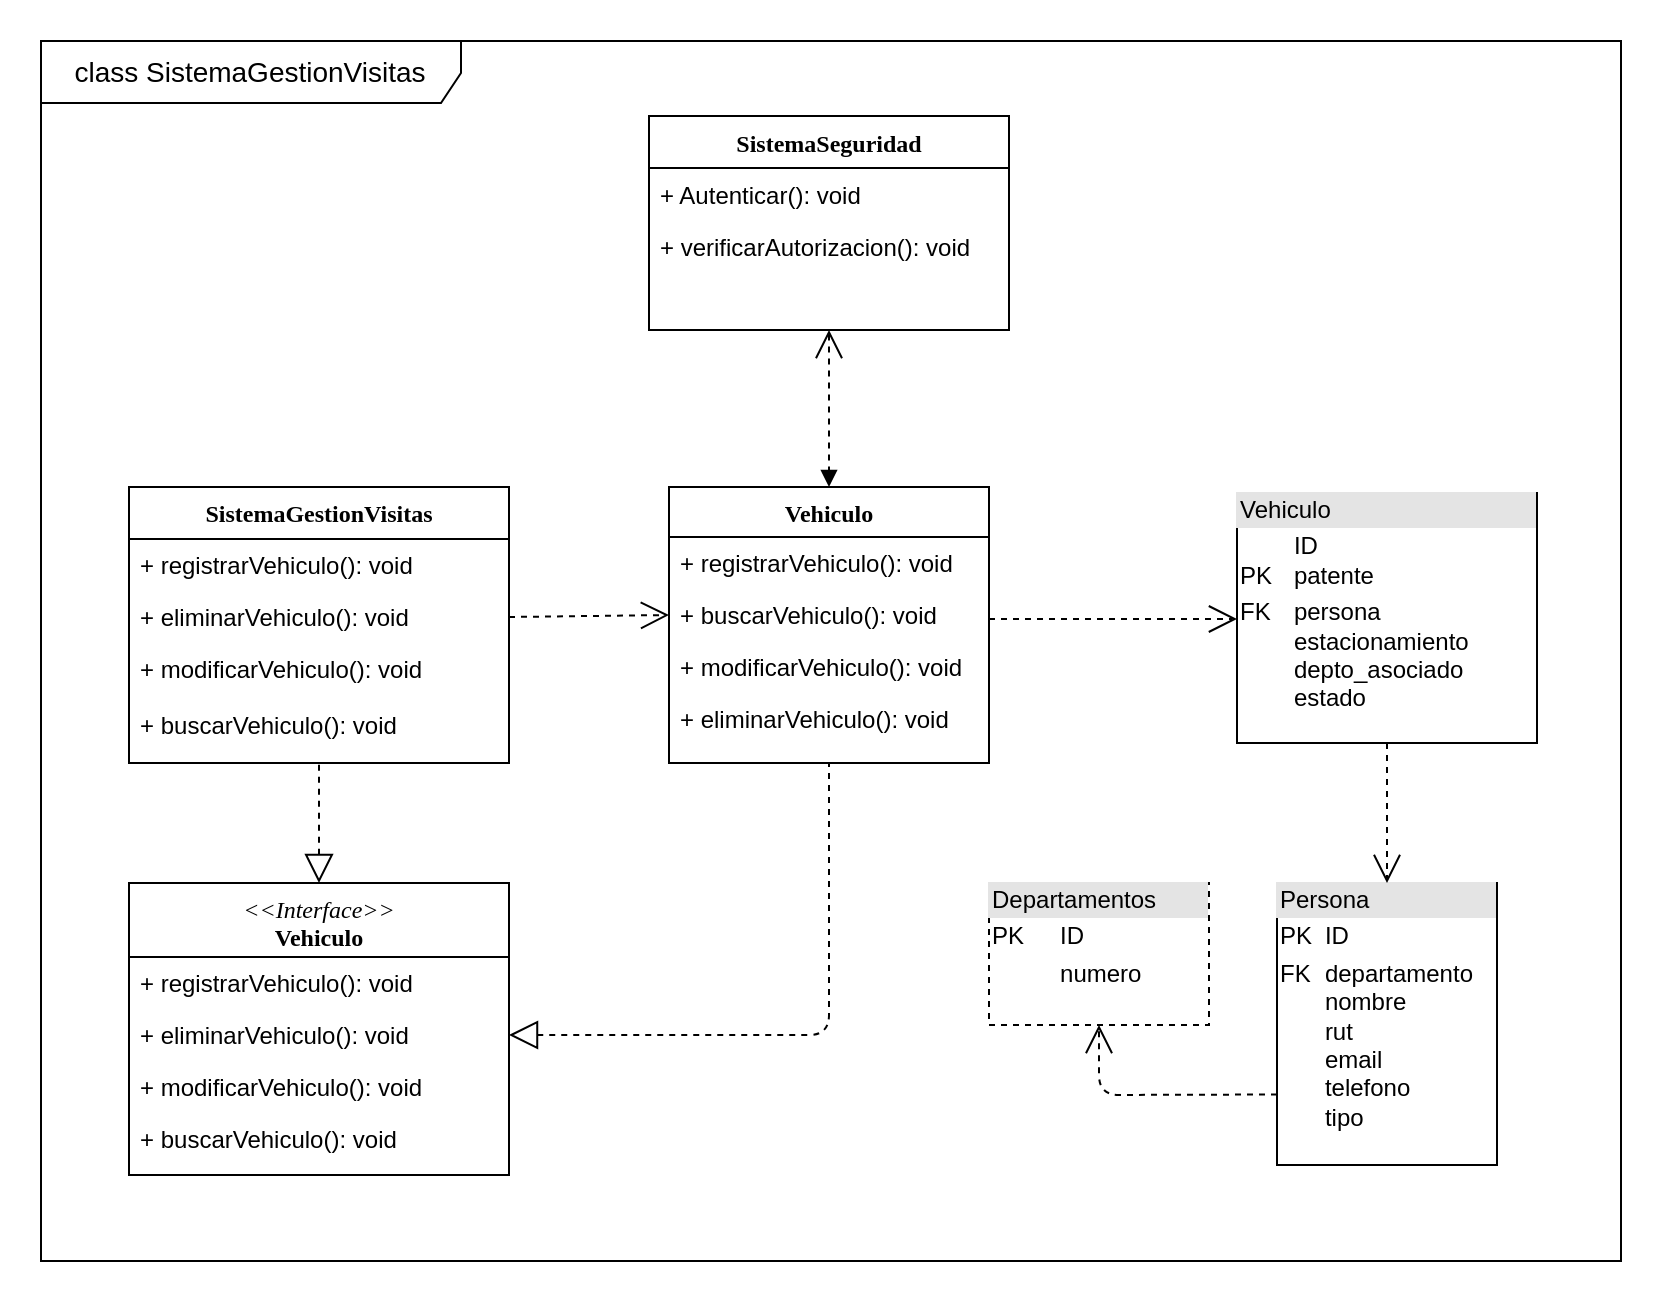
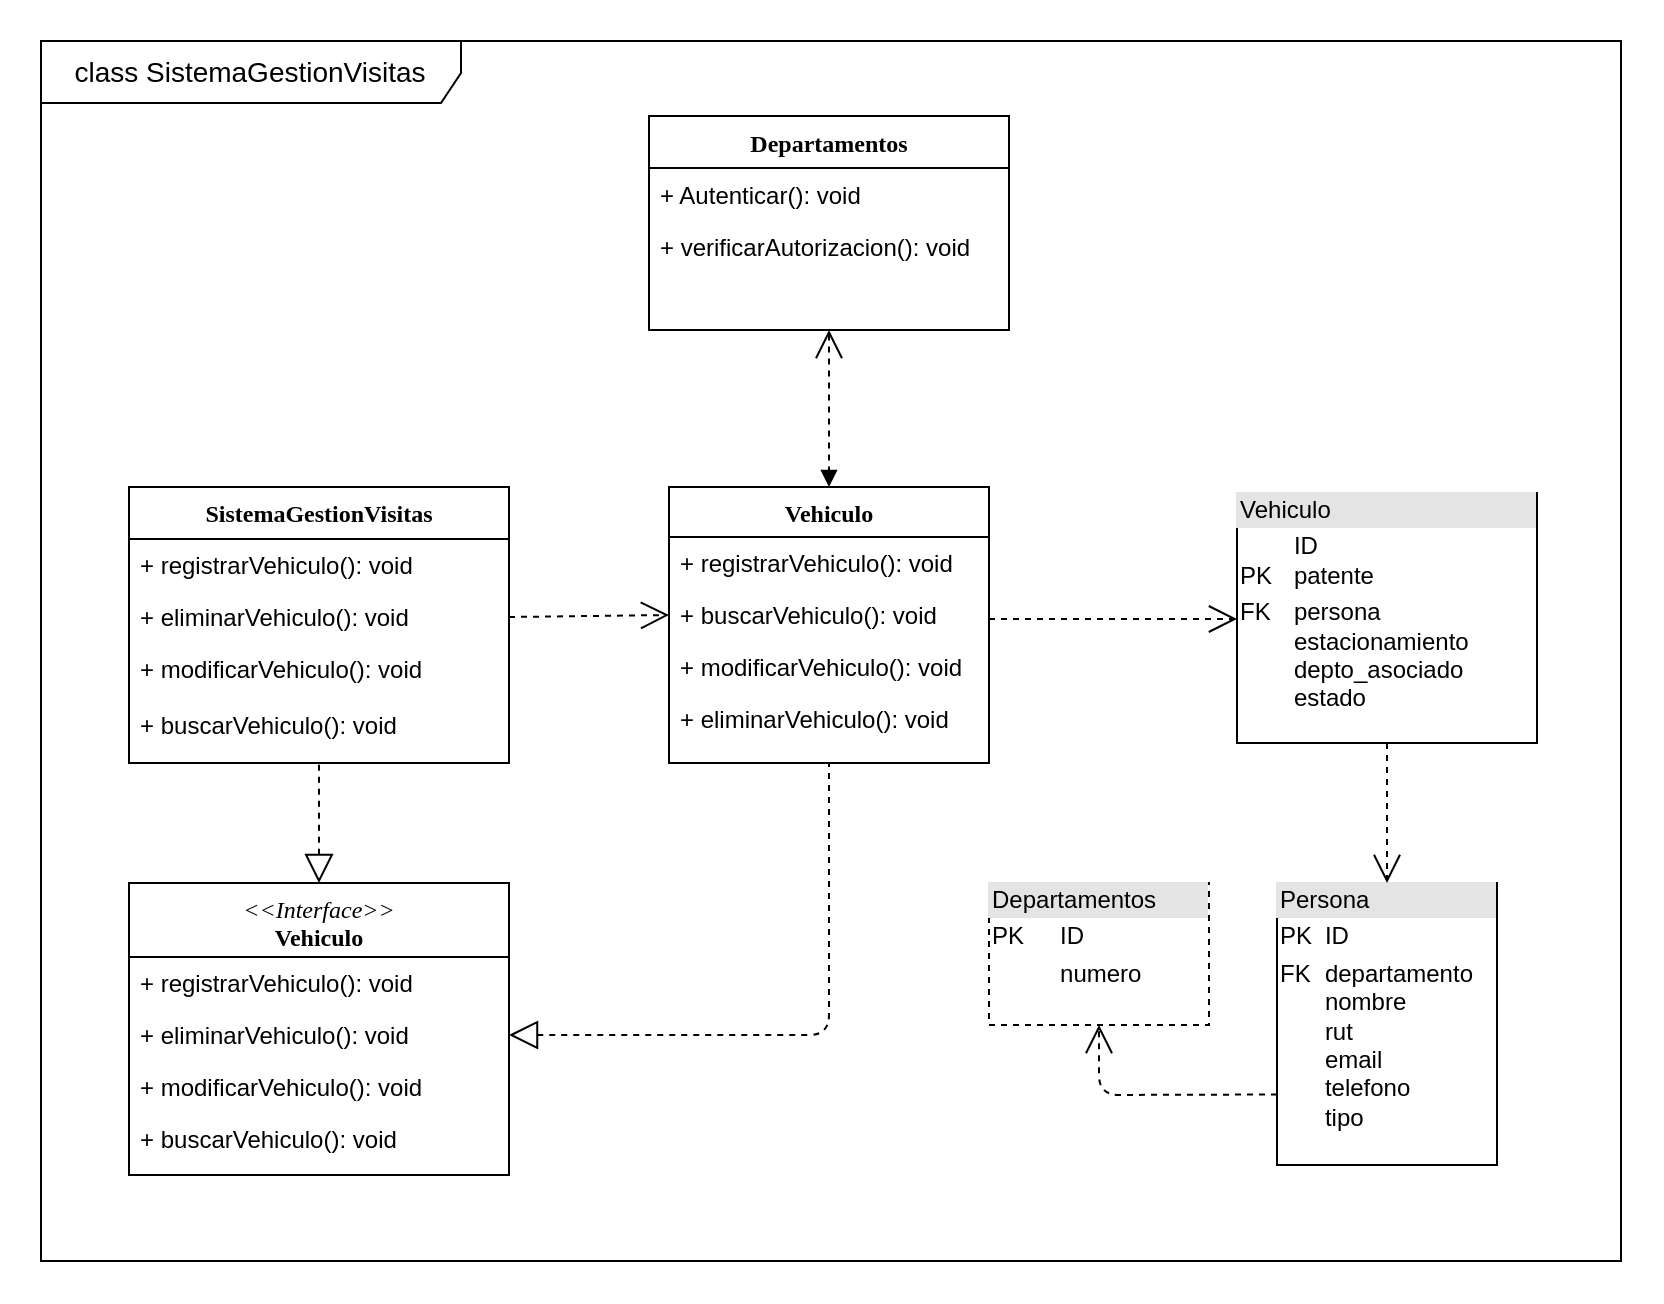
  <mxCell id="0" />
  <mxCell id="1" parent="0" />
  <mxCell id="2" value="&lt;font style=&quot;font-size: 14px&quot;&gt;class SistemaGestionVisitas&lt;/font&gt;" style="shape=umlFrame;whiteSpace=wrap;html=1;width=210;height=31;" parent="1" vertex="1"><mxGeometry x="20" y="20" width="790" height="610" as="geometry" /></mxCell>
- <mxCell id="3" value="SistemaSeguridad" style="swimlane;html=1;fontStyle=1;align=center;verticalAlign=top;childLayout=stackLayout;horizontal=1;startSize=26;horizontalStack=0;resizeParent=1;resizeLast=0;collapsible=1;marginBottom=0;swimlaneFillColor=#ffffff;rounded=0;shadow=0;comic=0;labelBackgroundColor=none;strokeColor=#000000;strokeWidth=1;fillColor=none;fontFamily=Verdana;fontSize=12;fontColor=#000000;" parent="1" vertex="1"><mxGeometry x="324" y="57.5" width="180" height="107" as="geometry" /></mxCell>
+ <mxCell id="3" value="Departamentos" style="swimlane;html=1;fontStyle=1;align=center;verticalAlign=top;childLayout=stackLayout;horizontal=1;startSize=26;horizontalStack=0;resizeParent=1;resizeLast=0;collapsible=1;marginBottom=0;swimlaneFillColor=#ffffff;rounded=0;shadow=0;comic=0;labelBackgroundColor=none;strokeColor=#000000;strokeWidth=1;fillColor=none;fontFamily=Verdana;fontSize=12;fontColor=#000000;" parent="1" vertex="1"><mxGeometry x="324" y="57.5" width="180" height="107" as="geometry" /></mxCell>
  <mxCell id="4" value="+ Autenticar(): void" style="text;html=1;strokeColor=none;fillColor=none;align=left;verticalAlign=top;spacingLeft=4;spacingRight=4;whiteSpace=wrap;overflow=hidden;rotatable=0;points=[[0,0.5],[1,0.5]];portConstraint=eastwest;" parent="3" vertex="1"><mxGeometry y="26" width="180" height="26" as="geometry" /></mxCell>
  <mxCell id="5" value="+ verificarAutorizacion(): void" style="text;html=1;strokeColor=none;fillColor=none;align=left;verticalAlign=top;spacingLeft=4;spacingRight=4;whiteSpace=wrap;overflow=hidden;rotatable=0;points=[[0,0.5],[1,0.5]];portConstraint=eastwest;" parent="3" vertex="1"><mxGeometry y="52" width="180" height="26" as="geometry" /></mxCell>
  <mxCell id="6" value="Vehiculo" style="swimlane;html=1;fontStyle=1;align=center;verticalAlign=top;childLayout=stackLayout;horizontal=1;startSize=25;horizontalStack=0;resizeParent=1;resizeLast=0;collapsible=1;marginBottom=0;swimlaneFillColor=#ffffff;rounded=0;shadow=0;comic=0;labelBackgroundColor=none;strokeColor=#000000;strokeWidth=1;fillColor=none;fontFamily=Verdana;fontSize=12;fontColor=#000000;" parent="1" vertex="1"><mxGeometry x="334" y="243" width="160" height="138" as="geometry" /></mxCell>
  <mxCell id="7" value="+ registrarVehiculo(): void" style="text;html=1;strokeColor=none;fillColor=none;align=left;verticalAlign=top;spacingLeft=4;spacingRight=4;whiteSpace=wrap;overflow=hidden;rotatable=0;points=[[0,0.5],[1,0.5]];portConstraint=eastwest;" parent="6" vertex="1"><mxGeometry y="25" width="160" height="26" as="geometry" /></mxCell>
  <mxCell id="8" value="+ buscarVehiculo(): void" style="text;html=1;strokeColor=none;fillColor=none;align=left;verticalAlign=top;spacingLeft=4;spacingRight=4;whiteSpace=wrap;overflow=hidden;rotatable=0;points=[[0,0.5],[1,0.5]];portConstraint=eastwest;" parent="6" vertex="1"><mxGeometry y="51" width="160" height="26" as="geometry" /></mxCell>
  <mxCell id="9" value="+ modificarVehiculo(): void" style="text;html=1;strokeColor=none;fillColor=none;align=left;verticalAlign=top;spacingLeft=4;spacingRight=4;whiteSpace=wrap;overflow=hidden;rotatable=0;points=[[0,0.5],[1,0.5]];portConstraint=eastwest;" parent="6" vertex="1"><mxGeometry y="77" width="160" height="26" as="geometry" /></mxCell>
  <mxCell id="10" value="+ eliminarVehiculo(): void" style="text;html=1;strokeColor=none;fillColor=none;align=left;verticalAlign=top;spacingLeft=4;spacingRight=4;whiteSpace=wrap;overflow=hidden;rotatable=0;points=[[0,0.5],[1,0.5]];portConstraint=eastwest;" parent="6" vertex="1"><mxGeometry y="103" width="160" height="26" as="geometry" /></mxCell>
  <mxCell id="11" value="SistemaGestionVisitas" style="swimlane;html=1;fontStyle=1;align=center;verticalAlign=top;childLayout=stackLayout;horizontal=1;startSize=26;horizontalStack=0;resizeParent=1;resizeLast=0;collapsible=1;marginBottom=0;swimlaneFillColor=#ffffff;rounded=0;shadow=0;comic=0;labelBackgroundColor=none;strokeColor=#000000;strokeWidth=1;fillColor=none;fontFamily=Verdana;fontSize=12;fontColor=#000000;" parent="1" vertex="1"><mxGeometry x="64" y="243" width="190" height="138" as="geometry" /></mxCell>
  <mxCell id="12" value="+ registrarVehiculo(): void" style="text;html=1;strokeColor=none;fillColor=none;align=left;verticalAlign=top;spacingLeft=4;spacingRight=4;whiteSpace=wrap;overflow=hidden;rotatable=0;points=[[0,0.5],[1,0.5]];portConstraint=eastwest;" parent="11" vertex="1"><mxGeometry y="26" width="190" height="26" as="geometry" /></mxCell>
  <mxCell id="13" value="+ eliminarVehiculo(): void" style="text;html=1;strokeColor=none;fillColor=none;align=left;verticalAlign=top;spacingLeft=4;spacingRight=4;whiteSpace=wrap;overflow=hidden;rotatable=0;points=[[0,0.5],[1,0.5]];portConstraint=eastwest;" parent="11" vertex="1"><mxGeometry y="52" width="190" height="26" as="geometry" /></mxCell>
  <mxCell id="14" value="+ modificarVehiculo(): void" style="text;html=1;strokeColor=none;fillColor=none;align=left;verticalAlign=top;spacingLeft=4;spacingRight=4;whiteSpace=wrap;overflow=hidden;rotatable=0;points=[[0,0.5],[1,0.5]];portConstraint=eastwest;" parent="11" vertex="1"><mxGeometry y="78" width="190" height="26" as="geometry" /></mxCell>
  <mxCell id="15" value="+ buscarVehiculo(): void" style="text;html=1;strokeColor=none;fillColor=none;align=left;verticalAlign=top;spacingLeft=4;spacingRight=4;whiteSpace=wrap;overflow=hidden;rotatable=0;points=[[0,0.5],[1,0.5]];portConstraint=eastwest;" parent="1" vertex="1"><mxGeometry x="64" y="348.5" width="190" height="26" as="geometry" /></mxCell>
  <mxCell id="16" value="&lt;i style=&quot;font-weight: normal&quot;&gt;&lt;font style=&quot;font-size: 12px&quot;&gt;&amp;lt;&amp;lt;Interface&amp;gt;&amp;gt;&lt;/font&gt;&lt;/i&gt;&lt;br&gt;Vehiculo" style="swimlane;html=1;fontStyle=1;align=center;verticalAlign=top;childLayout=stackLayout;horizontal=1;startSize=37;horizontalStack=0;resizeParent=1;resizeLast=0;collapsible=1;marginBottom=0;swimlaneFillColor=#ffffff;rounded=0;shadow=0;comic=0;labelBackgroundColor=none;strokeColor=#000000;strokeWidth=1;fillColor=none;fontFamily=Verdana;fontSize=12;fontColor=#000000;" parent="1" vertex="1"><mxGeometry x="64" y="441" width="190" height="146" as="geometry" /></mxCell>
  <mxCell id="17" value="+ registrarVehiculo(): void" style="text;html=1;strokeColor=none;fillColor=none;align=left;verticalAlign=top;spacingLeft=4;spacingRight=4;whiteSpace=wrap;overflow=hidden;rotatable=0;points=[[0,0.5],[1,0.5]];portConstraint=eastwest;" parent="16" vertex="1"><mxGeometry y="37" width="190" height="26" as="geometry" /></mxCell>
  <mxCell id="18" value="+ eliminarVehiculo(): void" style="text;html=1;strokeColor=none;fillColor=none;align=left;verticalAlign=top;spacingLeft=4;spacingRight=4;whiteSpace=wrap;overflow=hidden;rotatable=0;points=[[0,0.5],[1,0.5]];portConstraint=eastwest;" parent="16" vertex="1"><mxGeometry y="63" width="190" height="26" as="geometry" /></mxCell>
  <mxCell id="19" value="+ modificarVehiculo(): void" style="text;html=1;strokeColor=none;fillColor=none;align=left;verticalAlign=top;spacingLeft=4;spacingRight=4;whiteSpace=wrap;overflow=hidden;rotatable=0;points=[[0,0.5],[1,0.5]];portConstraint=eastwest;" parent="16" vertex="1"><mxGeometry y="89" width="190" height="26" as="geometry" /></mxCell>
  <mxCell id="20" value="+ buscarVehiculo(): void" style="text;html=1;strokeColor=none;fillColor=none;align=left;verticalAlign=top;spacingLeft=4;spacingRight=4;whiteSpace=wrap;overflow=hidden;rotatable=0;points=[[0,0.5],[1,0.5]];portConstraint=eastwest;" parent="16" vertex="1"><mxGeometry y="115" width="190" height="26" as="geometry" /></mxCell>
  <mxCell id="21" value="" style="endArrow=none;html=1;exitX=1;exitY=0.5;exitDx=0;exitDy=0;endSize=6;endFill=0;startArrow=block;startFill=0;startSize=12;dashed=1;entryX=0.5;entryY=1;entryDx=0;entryDy=0;" parent="1" source="18" target="6" edge="1"><mxGeometry width="50" height="50" relative="1" as="geometry"><mxPoint x="364" y="560" as="sourcePoint" /><mxPoint x="414" y="390" as="targetPoint" /><Array as="points"><mxPoint x="414" y="517" /></Array></mxGeometry></mxCell>
  <mxCell id="22" value="" style="endArrow=block;html=1;dashed=1;exitX=0.5;exitY=1;exitDx=0;exitDy=0;entryX=0.5;entryY=0;entryDx=0;entryDy=0;startArrow=open;startFill=0;startSize=12;" parent="1" source="3" target="6" edge="1"><mxGeometry width="50" height="50" relative="1" as="geometry"><mxPoint x="524" y="54" as="sourcePoint" /><mxPoint x="574" y="4" as="targetPoint" /></mxGeometry></mxCell>
  <mxCell id="23" value="&lt;div style=&quot;box-sizing: border-box ; width: 100% ; background: #e4e4e4 ; padding: 2px&quot;&gt;Vehiculo&lt;/div&gt;&lt;table style=&quot;width: 100% ; font-size: 1em&quot; cellpadding=&quot;2&quot; cellspacing=&quot;0&quot;&gt;&lt;tbody&gt;&lt;tr&gt;&lt;td&gt;&lt;br&gt;PK&lt;/td&gt;&lt;td&gt;ID&lt;br&gt;patente&lt;br&gt;&lt;/td&gt;&lt;/tr&gt;&lt;tr&gt;&lt;td&gt;FK&lt;br&gt;&lt;br&gt;&lt;br&gt;&lt;br&gt;&lt;/td&gt;&lt;td&gt;persona&lt;br&gt;estacionamiento&lt;br&gt;depto_asociado&lt;br&gt;estado&lt;/td&gt;&lt;/tr&gt;&lt;tr&gt;&lt;td&gt;&lt;/td&gt;&lt;td&gt;&lt;br&gt;&lt;br&gt;&lt;/td&gt;&lt;/tr&gt;&lt;/tbody&gt;&lt;/table&gt;" style="verticalAlign=top;align=left;overflow=fill;html=1;" parent="1" vertex="1"><mxGeometry x="618" y="246" width="150" height="125" as="geometry" /></mxCell>
  <mxCell id="24" value="&lt;div style=&quot;box-sizing: border-box ; width: 100% ; background: #e4e4e4 ; padding: 2px&quot;&gt;Persona&lt;/div&gt;&lt;table style=&quot;width: 100% ; font-size: 1em&quot; cellpadding=&quot;2&quot; cellspacing=&quot;0&quot;&gt;&lt;tbody&gt;&lt;tr&gt;&lt;td&gt;PK&lt;/td&gt;&lt;td&gt;ID&lt;/td&gt;&lt;/tr&gt;&lt;tr&gt;&lt;td&gt;FK&lt;br&gt;&lt;br&gt;&lt;br&gt;&lt;br&gt;&lt;br&gt;&lt;br&gt;&lt;/td&gt;&lt;td&gt;departamento&lt;br&gt;nombre&lt;br&gt;rut&lt;br&gt;email&lt;br&gt;telefono&lt;br&gt;tipo&lt;/td&gt;&lt;/tr&gt;&lt;tr&gt;&lt;td&gt;&lt;/td&gt;&lt;td&gt;&lt;br&gt;&lt;br&gt;&lt;/td&gt;&lt;/tr&gt;&lt;/tbody&gt;&lt;/table&gt;" style="verticalAlign=top;align=left;overflow=fill;html=1;" parent="1" vertex="1"><mxGeometry x="638" y="441" width="110" height="141" as="geometry" /></mxCell>
  <mxCell id="25" value="" style="endArrow=open;html=1;dashed=1;startArrow=none;startFill=0;startSize=6;endFill=0;endSize=12;exitX=0.5;exitY=1;exitDx=0;exitDy=0;entryX=0.5;entryY=0;entryDx=0;entryDy=0;" parent="1" source="23" target="24" edge="1"><mxGeometry width="50" height="50" relative="1" as="geometry"><mxPoint x="692.5" y="374.5" as="sourcePoint" /><mxPoint x="692.5" y="419.5" as="targetPoint" /></mxGeometry></mxCell>
  <mxCell id="26" value="" style="endArrow=open;html=1;dashed=1;exitX=1;exitY=0.5;exitDx=0;exitDy=0;entryX=0;entryY=0.5;entryDx=0;entryDy=0;startArrow=none;startFill=0;endFill=0;startSize=6;endSize=12;" parent="1" source="13" target="8" edge="1"><mxGeometry width="50" height="50" relative="1" as="geometry"><mxPoint x="254" y="335" as="sourcePoint" /><mxPoint x="304" y="285" as="targetPoint" /></mxGeometry></mxCell>
  <mxCell id="27" value="" style="endArrow=open;html=1;dashed=1;endFill=0;startSize=6;endSize=12;" parent="1" edge="1"><mxGeometry width="50" height="50" relative="1" as="geometry"><mxPoint x="494" y="309" as="sourcePoint" /><mxPoint x="618" y="309" as="targetPoint" /></mxGeometry></mxCell>
  <mxCell id="28" value="" style="endArrow=none;html=1;dashed=1;exitX=0.5;exitY=0;exitDx=0;exitDy=0;entryX=0.5;entryY=1;entryDx=0;entryDy=0;endFill=0;startArrow=block;startFill=0;startSize=12;" parent="1" source="16" target="11" edge="1"><mxGeometry width="50" height="50" relative="1" as="geometry"><mxPoint x="138" y="451" as="sourcePoint" /><mxPoint x="188" y="401" as="targetPoint" /></mxGeometry></mxCell>
  <mxCell id="29" value="&lt;div style=&quot;box-sizing: border-box ; width: 100% ; background: #e4e4e4 ; padding: 2px&quot;&gt;Departamentos&lt;/div&gt;&lt;table style=&quot;width: 100% ; font-size: 1em&quot; cellpadding=&quot;2&quot; cellspacing=&quot;0&quot;&gt;&lt;tbody&gt;&lt;tr&gt;&lt;td&gt;PK&lt;/td&gt;&lt;td&gt;ID&lt;/td&gt;&lt;/tr&gt;&lt;tr&gt;&lt;td&gt;&lt;br&gt;&lt;/td&gt;&lt;td&gt;numero&lt;/td&gt;&lt;/tr&gt;&lt;tr&gt;&lt;td&gt;&lt;/td&gt;&lt;td&gt;&lt;br&gt;&lt;/td&gt;&lt;/tr&gt;&lt;/tbody&gt;&lt;/table&gt;" style="verticalAlign=top;align=left;overflow=fill;html=1;dashed=1;" parent="1" vertex="1"><mxGeometry x="494" y="441" width="110" height="71" as="geometry" /></mxCell>
  <mxCell id="30" value="" style="endArrow=open;html=1;dashed=1;startArrow=none;startFill=0;startSize=6;endFill=0;endSize=12;exitX=0;exitY=0.75;exitDx=0;exitDy=0;entryX=0.5;entryY=1;entryDx=0;entryDy=0;" parent="1" source="24" target="29" edge="1"><mxGeometry width="50" height="50" relative="1" as="geometry"><mxPoint x="702.5" y="405.5" as="sourcePoint" /><mxPoint x="702.5" y="450.5" as="targetPoint" /><Array as="points"><mxPoint x="549" y="547" /></Array></mxGeometry></mxCell>
